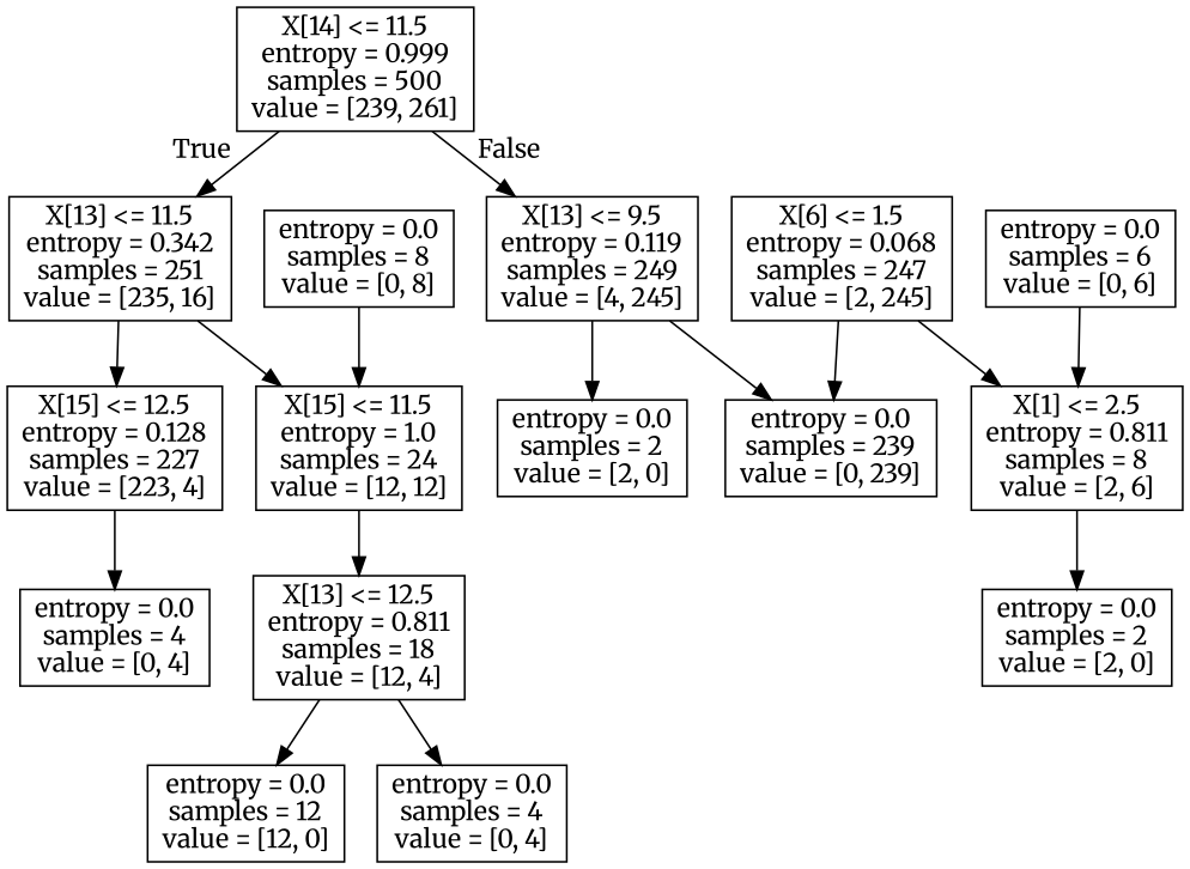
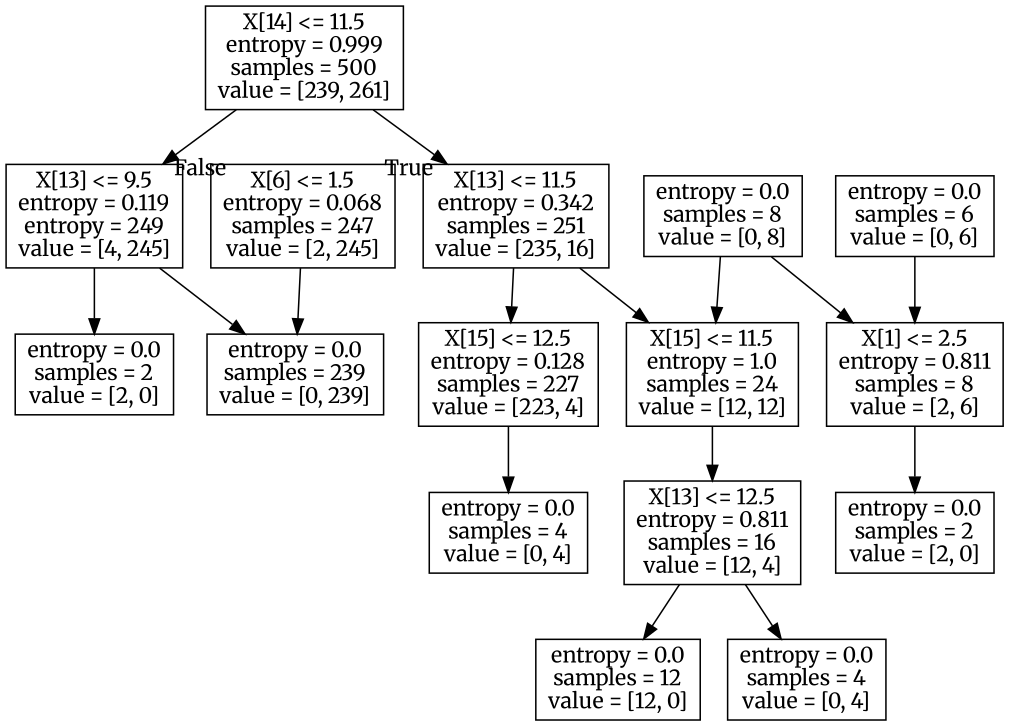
  digraph {
    fontname=Merriweather
    node [fontname=Merriweather shape=box]
    edge [fontname=Merriweather]
    n1 [label="X[14] <= 11.5\nentropy = 0.999\nsamples = 500\nvalue = [239, 261]"]
    n2 [label="X[13] <= 11.5\nentropy = 0.342\nsamples = 251\nvalue = [235, 16]"]
-   n3 [label="X[13] <= 9.5\nentropy = 0.119\nsamples = 249\nvalue = [4, 245]"]
+   n3 [label="X[13] <= 9.5\nentropy = 0.119\nentropy = 249\nvalue = [4, 245]"]
    n4 [label="X[15] <= 12.5\nentropy = 0.128\nsamples = 227\nvalue = [223, 4]"]
    n5 [label="X[15] <= 11.5\nentropy = 1.0\nsamples = 24\nvalue = [12, 12]"]
    n6 [label="entropy = 0.0\nsamples = 2\nvalue = [2, 0]"]
    n7 [label="entropy = 0.0\nsamples = 239\nvalue = [0, 239]"]
    n8 [label="entropy = 0.0\nsamples = 4\nvalue = [0, 4]"]
-   n9 [label="X[13] <= 12.5\nentropy = 0.811\nsamples = 18\nvalue = [12, 4]"]
+   n9 [label="X[13] <= 12.5\nentropy = 0.811\nsamples = 16\nvalue = [12, 4]"]
    n10 [label="entropy = 0.0\nsamples = 12\nvalue = [12, 0]"]
    n11 [label="entropy = 0.0\nsamples = 4\nvalue = [0, 4]"]
    n12 [label="entropy = 0.0\nsamples = 8\nvalue = [0, 8]"]
    n13 [label="X[6] <= 1.5\nentropy = 0.068\nsamples = 247\nvalue = [2, 245]"]
    n14 [label="X[1] <= 2.5\nentropy = 0.811\nsamples = 8\nvalue = [2, 6]"]
    n15 [label="entropy = 0.0\nsamples = 2\nvalue = [2, 0]"]
    n16 [label="entropy = 0.0\nsamples = 6\nvalue = [0, 6]"]
    n1 -> n2 [headlabel=True labelangle=45 labeldistance=2.5]
    n1 -> n3 [headlabel=False labelangle=-45 labeldistance=2.5]
    n2 -> n4
    n2 -> n5
    n3 -> n6
    n3 -> n7
    n4 -> n8
    n5 -> n9
    n9 -> n10
    n9 -> n11
    n12 -> n5
    n13 -> n7
-   n13 -> n14
+   n12 -> n14
    n14 -> n15
    n16 -> n14
  }
